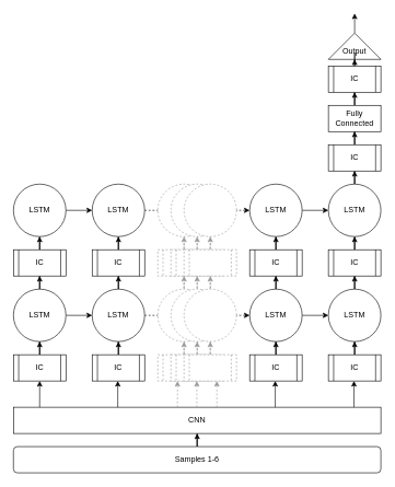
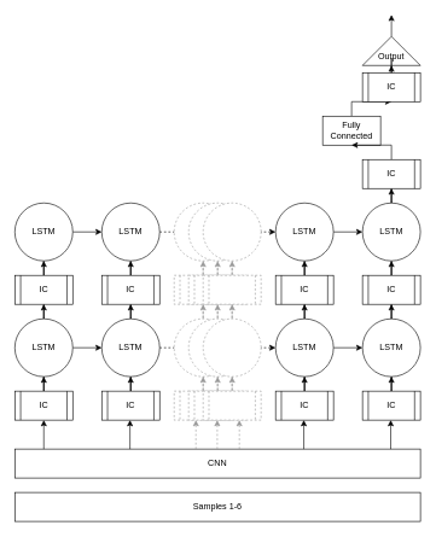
  <mxCell id="0" />
  <mxCell id="1" parent="0" />
  <mxCell id="2" style="edgeStyle=orthogonalEdgeStyle;rounded=0;orthogonalLoop=1;jettySize=auto;html=1;dashed=1;" edge="1" parent="1" source="28" target="37"><mxGeometry relative="1" as="geometry" /></mxCell>
  <mxCell id="3" style="edgeStyle=orthogonalEdgeStyle;rounded=0;orthogonalLoop=1;jettySize=auto;html=1;dashed=1;" edge="1" parent="1" source="23" target="31"><mxGeometry relative="1" as="geometry" /></mxCell>
  <mxCell id="4" style="edgeStyle=orthogonalEdgeStyle;rounded=0;orthogonalLoop=1;jettySize=auto;html=1;dashed=1;strokeColor=#999999;" edge="1" parent="1" source="5" target="7"><mxGeometry relative="1" as="geometry" /></mxCell>
  <mxCell id="5" value="" style="ellipse;whiteSpace=wrap;html=1;aspect=fixed;dashed=1;fillColor=#ffffff;strokeColor=#999999;" vertex="1" parent="1"><mxGeometry x="240" y="440" width="80" height="80" as="geometry" /></mxCell>
  <mxCell id="6" style="edgeStyle=orthogonalEdgeStyle;rounded=0;orthogonalLoop=1;jettySize=auto;html=1;dashed=1;strokeColor=#999999;" edge="1" parent="1" source="7" target="10"><mxGeometry relative="1" as="geometry" /></mxCell>
  <mxCell id="7" value="" style="shape=process;whiteSpace=wrap;html=1;backgroundOutline=1;dashed=1;fillColor=#ffffff;strokeColor=#999999;" vertex="1" parent="1"><mxGeometry x="240" y="380" width="80" height="40" as="geometry" /></mxCell>
  <mxCell id="8" style="edgeStyle=orthogonalEdgeStyle;rounded=0;orthogonalLoop=1;jettySize=auto;html=1;dashed=1;strokeColor=#999999;" edge="1" parent="1" source="9" target="5"><mxGeometry relative="1" as="geometry" /></mxCell>
  <mxCell id="9" value="" style="shape=process;whiteSpace=wrap;html=1;backgroundOutline=1;dashed=1;fillColor=#ffffff;strokeColor=#999999;" vertex="1" parent="1"><mxGeometry x="240" y="540" width="80" height="40" as="geometry" /></mxCell>
  <mxCell id="10" value="" style="ellipse;whiteSpace=wrap;html=1;aspect=fixed;dashed=1;fillColor=#ffffff;strokeColor=#999999;" vertex="1" parent="1"><mxGeometry x="240" y="280" width="80" height="80" as="geometry" /></mxCell>
- <mxCell id="11" style="edgeStyle=orthogonalEdgeStyle;rounded=0;orthogonalLoop=1;jettySize=auto;html=1;" edge="1" parent="1" source="12" target="54"><mxGeometry relative="1" as="geometry" /></mxCell>
- <mxCell id="12" value="Samples 1-6" style="rounded=1;whiteSpace=wrap;html=1;" parent="1" vertex="1"><mxGeometry x="20" y="680" width="560" height="40" as="geometry" /></mxCell>
+ <mxCell id="12" value="Samples 1-6" style="whiteSpace=wrap;html=1;rounded=0;" parent="1" vertex="1"><mxGeometry x="20" y="680" width="560" height="40" as="geometry" /></mxCell>
  <mxCell id="13" style="edgeStyle=orthogonalEdgeStyle;rounded=0;orthogonalLoop=1;jettySize=auto;html=1;" parent="1" source="15" target="17" edge="1"><mxGeometry relative="1" as="geometry" /></mxCell>
  <mxCell id="14" style="edgeStyle=orthogonalEdgeStyle;rounded=0;orthogonalLoop=1;jettySize=auto;html=1;" parent="1" source="15" target="23" edge="1"><mxGeometry relative="1" as="geometry" /></mxCell>
  <mxCell id="15" value="LSTM" style="ellipse;whiteSpace=wrap;html=1;aspect=fixed;" parent="1" vertex="1"><mxGeometry x="20" y="440" width="80" height="80" as="geometry" /></mxCell>
  <mxCell id="16" style="edgeStyle=orthogonalEdgeStyle;rounded=0;orthogonalLoop=1;jettySize=auto;html=1;" parent="1" source="17" target="21" edge="1"><mxGeometry relative="1" as="geometry" /></mxCell>
  <mxCell id="17" value="IC" style="shape=process;whiteSpace=wrap;html=1;backgroundOutline=1;" parent="1" vertex="1"><mxGeometry x="20" y="380" width="80" height="40" as="geometry" /></mxCell>
  <mxCell id="18" style="edgeStyle=orthogonalEdgeStyle;rounded=0;orthogonalLoop=1;jettySize=auto;html=1;" parent="1" source="19" target="15" edge="1"><mxGeometry relative="1" as="geometry" /></mxCell>
  <mxCell id="19" value="IC" style="shape=process;whiteSpace=wrap;html=1;backgroundOutline=1;" parent="1" vertex="1"><mxGeometry x="20" y="540" width="80" height="40" as="geometry" /></mxCell>
  <mxCell id="20" style="edgeStyle=orthogonalEdgeStyle;rounded=0;orthogonalLoop=1;jettySize=auto;html=1;" parent="1" source="21" target="28" edge="1"><mxGeometry relative="1" as="geometry" /></mxCell>
  <mxCell id="21" value="LSTM" style="ellipse;whiteSpace=wrap;html=1;aspect=fixed;" parent="1" vertex="1"><mxGeometry x="20" y="280" width="80" height="80" as="geometry" /></mxCell>
  <mxCell id="22" style="edgeStyle=orthogonalEdgeStyle;rounded=0;orthogonalLoop=1;jettySize=auto;html=1;" parent="1" source="23" target="25" edge="1"><mxGeometry relative="1" as="geometry" /></mxCell>
  <mxCell id="23" value="LSTM" style="ellipse;whiteSpace=wrap;html=1;aspect=fixed;" parent="1" vertex="1"><mxGeometry x="140" y="440" width="80" height="80" as="geometry" /></mxCell>
  <mxCell id="24" style="edgeStyle=orthogonalEdgeStyle;rounded=0;orthogonalLoop=1;jettySize=auto;html=1;" parent="1" source="25" target="28" edge="1"><mxGeometry relative="1" as="geometry" /></mxCell>
  <mxCell id="25" value="IC" style="shape=process;whiteSpace=wrap;html=1;backgroundOutline=1;" parent="1" vertex="1"><mxGeometry x="140" y="380" width="80" height="40" as="geometry" /></mxCell>
  <mxCell id="26" style="edgeStyle=orthogonalEdgeStyle;rounded=0;orthogonalLoop=1;jettySize=auto;html=1;" parent="1" source="27" target="23" edge="1"><mxGeometry relative="1" as="geometry" /></mxCell>
  <mxCell id="27" value="IC" style="shape=process;whiteSpace=wrap;html=1;backgroundOutline=1;" parent="1" vertex="1"><mxGeometry x="140" y="540" width="80" height="40" as="geometry" /></mxCell>
  <mxCell id="28" value="LSTM" style="ellipse;whiteSpace=wrap;html=1;aspect=fixed;" parent="1" vertex="1"><mxGeometry x="140" y="280" width="80" height="80" as="geometry" /></mxCell>
  <mxCell id="29" style="edgeStyle=orthogonalEdgeStyle;rounded=0;orthogonalLoop=1;jettySize=auto;html=1;" parent="1" source="31" target="33" edge="1"><mxGeometry relative="1" as="geometry" /></mxCell>
  <mxCell id="30" style="edgeStyle=orthogonalEdgeStyle;rounded=0;orthogonalLoop=1;jettySize=auto;html=1;" parent="1" source="31" target="39" edge="1"><mxGeometry relative="1" as="geometry" /></mxCell>
  <mxCell id="31" value="LSTM" style="ellipse;whiteSpace=wrap;html=1;aspect=fixed;" parent="1" vertex="1"><mxGeometry x="380" y="440" width="80" height="80" as="geometry" /></mxCell>
  <mxCell id="32" style="edgeStyle=orthogonalEdgeStyle;rounded=0;orthogonalLoop=1;jettySize=auto;html=1;" parent="1" source="33" target="37" edge="1"><mxGeometry relative="1" as="geometry" /></mxCell>
  <mxCell id="33" value="IC" style="shape=process;whiteSpace=wrap;html=1;backgroundOutline=1;" parent="1" vertex="1"><mxGeometry x="380" y="380" width="80" height="40" as="geometry" /></mxCell>
  <mxCell id="34" style="edgeStyle=orthogonalEdgeStyle;rounded=0;orthogonalLoop=1;jettySize=auto;html=1;" parent="1" source="35" target="31" edge="1"><mxGeometry relative="1" as="geometry" /></mxCell>
  <mxCell id="35" value="IC" style="shape=process;whiteSpace=wrap;html=1;backgroundOutline=1;" parent="1" vertex="1"><mxGeometry x="380" y="540" width="80" height="40" as="geometry" /></mxCell>
  <mxCell id="36" style="edgeStyle=orthogonalEdgeStyle;rounded=0;orthogonalLoop=1;jettySize=auto;html=1;" parent="1" source="37" target="45" edge="1"><mxGeometry relative="1" as="geometry" /></mxCell>
  <mxCell id="37" value="LSTM" style="ellipse;whiteSpace=wrap;html=1;aspect=fixed;" parent="1" vertex="1"><mxGeometry x="380" y="280" width="80" height="80" as="geometry" /></mxCell>
  <mxCell id="38" style="edgeStyle=orthogonalEdgeStyle;rounded=0;orthogonalLoop=1;jettySize=auto;html=1;" parent="1" source="39" target="41" edge="1"><mxGeometry relative="1" as="geometry" /></mxCell>
  <mxCell id="39" value="LSTM" style="ellipse;whiteSpace=wrap;html=1;aspect=fixed;" parent="1" vertex="1"><mxGeometry x="500" y="440" width="80" height="80" as="geometry" /></mxCell>
  <mxCell id="40" style="edgeStyle=orthogonalEdgeStyle;rounded=0;orthogonalLoop=1;jettySize=auto;html=1;" parent="1" source="41" target="45" edge="1"><mxGeometry relative="1" as="geometry" /></mxCell>
  <mxCell id="41" value="IC" style="shape=process;whiteSpace=wrap;html=1;backgroundOutline=1;" parent="1" vertex="1"><mxGeometry x="500" y="380" width="80" height="40" as="geometry" /></mxCell>
  <mxCell id="42" style="edgeStyle=orthogonalEdgeStyle;rounded=0;orthogonalLoop=1;jettySize=auto;html=1;" parent="1" source="43" target="39" edge="1"><mxGeometry relative="1" as="geometry" /></mxCell>
  <mxCell id="43" value="IC" style="shape=process;whiteSpace=wrap;html=1;backgroundOutline=1;" parent="1" vertex="1"><mxGeometry x="500" y="540" width="80" height="40" as="geometry" /></mxCell>
  <mxCell id="44" style="edgeStyle=orthogonalEdgeStyle;rounded=0;orthogonalLoop=1;jettySize=auto;html=1;" parent="1" source="45" target="51" edge="1"><mxGeometry relative="1" as="geometry" /></mxCell>
  <mxCell id="45" value="LSTM" style="ellipse;whiteSpace=wrap;html=1;aspect=fixed;" parent="1" vertex="1"><mxGeometry x="500" y="280" width="80" height="80" as="geometry" /></mxCell>
  <mxCell id="46" style="edgeStyle=orthogonalEdgeStyle;rounded=0;orthogonalLoop=1;jettySize=auto;html=1;exitX=1;exitY=0.5;exitDx=0;exitDy=0;" parent="1" source="47" edge="1"><mxGeometry relative="1" as="geometry"><mxPoint x="540" y="20" as="targetPoint" /></mxGeometry></mxCell>
  <mxCell id="47" value="&lt;br&gt;Output" style="triangle;whiteSpace=wrap;html=1;direction=north;" parent="1" vertex="1"><mxGeometry x="500" y="50" width="80" height="40" as="geometry" /></mxCell>
  <mxCell id="48" style="edgeStyle=orthogonalEdgeStyle;rounded=0;orthogonalLoop=1;jettySize=auto;html=1;" parent="1" source="49" target="53" edge="1"><mxGeometry relative="1" as="geometry" /></mxCell>
- <mxCell id="49" value="Fully&lt;br&gt;Connected" style="rounded=0;whiteSpace=wrap;html=1;" parent="1" vertex="1"><mxGeometry x="500" y="160" width="80" height="40" as="geometry" /></mxCell>
+ <mxCell id="49" value="Fully&lt;br&gt;Connected" style="rounded=0;whiteSpace=wrap;html=1;" parent="1" vertex="1"><mxGeometry x="445" y="160" width="80" height="40" as="geometry" /></mxCell>
  <mxCell id="50" style="edgeStyle=orthogonalEdgeStyle;rounded=0;orthogonalLoop=1;jettySize=auto;html=1;" parent="1" source="51" target="49" edge="1"><mxGeometry relative="1" as="geometry" /></mxCell>
  <mxCell id="51" value="IC" style="shape=process;whiteSpace=wrap;html=1;backgroundOutline=1;" parent="1" vertex="1"><mxGeometry x="500" y="220" width="80" height="40" as="geometry" /></mxCell>
  <mxCell id="52" style="edgeStyle=orthogonalEdgeStyle;rounded=0;orthogonalLoop=1;jettySize=auto;html=1;" parent="1" source="53" target="47" edge="1"><mxGeometry relative="1" as="geometry" /></mxCell>
  <mxCell id="53" value="IC" style="shape=process;whiteSpace=wrap;html=1;backgroundOutline=1;" parent="1" vertex="1"><mxGeometry x="500" y="100" width="80" height="40" as="geometry" /></mxCell>
  <mxCell id="54" value="CNN" style="rounded=0;whiteSpace=wrap;html=1;" vertex="1" parent="1"><mxGeometry x="20" y="620" width="560" height="40" as="geometry" /></mxCell>
  <mxCell id="55" value="" style="endArrow=classic;html=1;" edge="1" parent="1"><mxGeometry width="50" height="50" relative="1" as="geometry"><mxPoint x="179" y="620" as="sourcePoint" /><mxPoint x="179" y="580" as="targetPoint" /></mxGeometry></mxCell>
  <mxCell id="56" value="" style="endArrow=classic;html=1;" edge="1" parent="1"><mxGeometry width="50" height="50" relative="1" as="geometry"><mxPoint x="60" y="620" as="sourcePoint" /><mxPoint x="60" y="580" as="targetPoint" /></mxGeometry></mxCell>
  <mxCell id="57" value="" style="endArrow=classic;html=1;" edge="1" parent="1"><mxGeometry width="50" height="50" relative="1" as="geometry"><mxPoint x="419" y="620" as="sourcePoint" /><mxPoint x="419" y="580" as="targetPoint" /></mxGeometry></mxCell>
  <mxCell id="58" value="" style="endArrow=classic;html=1;" edge="1" parent="1"><mxGeometry width="50" height="50" relative="1" as="geometry"><mxPoint x="539" y="620" as="sourcePoint" /><mxPoint x="539" y="580" as="targetPoint" /></mxGeometry></mxCell>
  <mxCell id="59" value="" style="endArrow=classic;html=1;dashed=1;strokeColor=#999999;" edge="1" parent="1"><mxGeometry width="50" height="50" relative="1" as="geometry"><mxPoint x="299.5" y="620" as="sourcePoint" /><mxPoint x="299.5" y="580" as="targetPoint" /></mxGeometry></mxCell>
  <mxCell id="60" value="" style="endArrow=classic;html=1;dashed=1;strokeColor=#999999;" edge="1" parent="1"><mxGeometry width="50" height="50" relative="1" as="geometry"><mxPoint x="270" y="620" as="sourcePoint" /><mxPoint x="270" y="580" as="targetPoint" /></mxGeometry></mxCell>
  <mxCell id="61" value="" style="endArrow=classic;html=1;dashed=1;strokeColor=#999999;" edge="1" parent="1"><mxGeometry width="50" height="50" relative="1" as="geometry"><mxPoint x="330" y="620" as="sourcePoint" /><mxPoint x="330" y="580" as="targetPoint" /></mxGeometry></mxCell>
  <mxCell id="62" style="edgeStyle=orthogonalEdgeStyle;rounded=0;orthogonalLoop=1;jettySize=auto;html=1;dashed=1;strokeColor=#999999;" edge="1" parent="1" source="63" target="65"><mxGeometry relative="1" as="geometry" /></mxCell>
  <mxCell id="63" value="" style="ellipse;whiteSpace=wrap;html=1;aspect=fixed;dashed=1;fillColor=#ffffff;strokeColor=#999999;" vertex="1" parent="1"><mxGeometry x="260" y="440" width="80" height="80" as="geometry" /></mxCell>
  <mxCell id="64" style="edgeStyle=orthogonalEdgeStyle;rounded=0;orthogonalLoop=1;jettySize=auto;html=1;dashed=1;strokeColor=#999999;" edge="1" parent="1" source="65" target="68"><mxGeometry relative="1" as="geometry" /></mxCell>
  <mxCell id="65" value="" style="shape=process;whiteSpace=wrap;html=1;backgroundOutline=1;dashed=1;fillColor=#ffffff;strokeColor=#999999;" vertex="1" parent="1"><mxGeometry x="260" y="380" width="80" height="40" as="geometry" /></mxCell>
  <mxCell id="66" style="edgeStyle=orthogonalEdgeStyle;rounded=0;orthogonalLoop=1;jettySize=auto;html=1;dashed=1;strokeColor=#999999;" edge="1" parent="1" source="67" target="63"><mxGeometry relative="1" as="geometry" /></mxCell>
  <mxCell id="67" value="" style="shape=process;whiteSpace=wrap;html=1;backgroundOutline=1;dashed=1;fillColor=#ffffff;strokeColor=#999999;" vertex="1" parent="1"><mxGeometry x="260" y="540" width="80" height="40" as="geometry" /></mxCell>
  <mxCell id="68" value="" style="ellipse;whiteSpace=wrap;html=1;aspect=fixed;dashed=1;fillColor=#ffffff;strokeColor=#999999;" vertex="1" parent="1"><mxGeometry x="260" y="280" width="80" height="80" as="geometry" /></mxCell>
  <mxCell id="69" style="edgeStyle=orthogonalEdgeStyle;rounded=0;orthogonalLoop=1;jettySize=auto;html=1;dashed=1;strokeColor=#999999;" edge="1" parent="1" source="70" target="72"><mxGeometry relative="1" as="geometry" /></mxCell>
  <mxCell id="70" value="" style="ellipse;whiteSpace=wrap;html=1;aspect=fixed;dashed=1;fillColor=#ffffff;strokeColor=#999999;" vertex="1" parent="1"><mxGeometry x="280" y="440" width="80" height="80" as="geometry" /></mxCell>
  <mxCell id="71" style="edgeStyle=orthogonalEdgeStyle;rounded=0;orthogonalLoop=1;jettySize=auto;html=1;dashed=1;strokeColor=#999999;" edge="1" parent="1" source="72" target="75"><mxGeometry relative="1" as="geometry" /></mxCell>
  <mxCell id="72" value="" style="shape=process;whiteSpace=wrap;html=1;backgroundOutline=1;dashed=1;fillColor=#ffffff;strokeColor=#999999;" vertex="1" parent="1"><mxGeometry x="280" y="380" width="80" height="40" as="geometry" /></mxCell>
  <mxCell id="73" style="edgeStyle=orthogonalEdgeStyle;rounded=0;orthogonalLoop=1;jettySize=auto;html=1;dashed=1;strokeColor=#999999;" edge="1" parent="1" source="74" target="70"><mxGeometry relative="1" as="geometry" /></mxCell>
  <mxCell id="74" value="" style="shape=process;whiteSpace=wrap;html=1;backgroundOutline=1;dashed=1;fillColor=#ffffff;strokeColor=#999999;" vertex="1" parent="1"><mxGeometry x="280" y="540" width="80" height="40" as="geometry" /></mxCell>
  <mxCell id="75" value="" style="ellipse;whiteSpace=wrap;html=1;aspect=fixed;dashed=1;fillColor=#ffffff;strokeColor=#999999;" vertex="1" parent="1"><mxGeometry x="280" y="280" width="80" height="80" as="geometry" /></mxCell>
